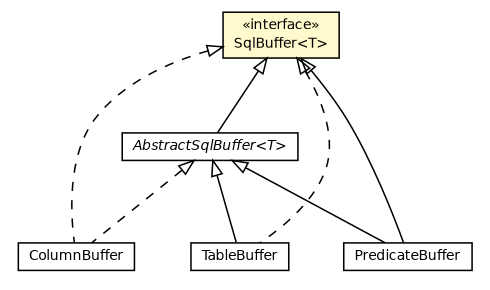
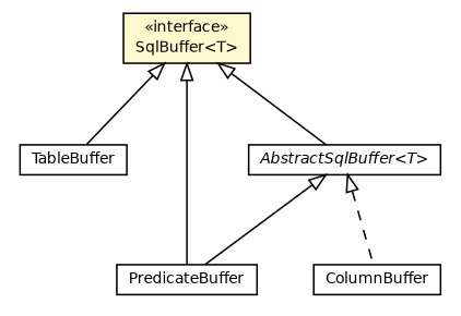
  digraph {
    fontname="DejaVu Sans"
    nodesep=0.25
    ranksep=0.5
    node [fontcolor=black fontname="DejaVu Sans" fontsize=9.0 shape=plaintext]
    edge [arrowtail=empty dir=back fontname="DejaVu Sans" fontsize=10 headport=p labelfontname=Helvetica labelfontsize=10 style=dashed tailport=p]
    n1 [label=<<table title="net.ljcomputing.sql.buffer.ColumnBuffer" border="0" cellborder="1" cellspacing="0" cellpadding="2" port="p" href="./ColumnBuffer.html"> 		<tr><td><table border="0" cellspacing="0" cellpadding="1"> <tr><td align="center" balign="center"> ColumnBuffer </td></tr> 		</table></td></tr> 		</table>>]
    n2 [label=<<table title="net.ljcomputing.sql.buffer.TableBuffer" border="0" cellborder="1" cellspacing="0" cellpadding="2" port="p" href="./TableBuffer.html"> 		<tr><td><table border="0" cellspacing="0" cellpadding="1"> <tr><td align="center" balign="center"> TableBuffer </td></tr> 		</table></td></tr> 		</table>>]
    n3 [label=<<table title="net.ljcomputing.sql.buffer.SqlBuffer" border="0" cellborder="1" cellspacing="0" cellpadding="2" port="p" bgcolor="lemonChiffon" href="./SqlBuffer.html"> 		<tr><td><table border="0" cellspacing="0" cellpadding="1"> <tr><td align="center" balign="center"> &#171;interface&#187; </td></tr> <tr><td align="center" balign="center"> SqlBuffer&lt;T&gt; </td></tr> 		</table></td></tr> 		</table>>]
    n4 [label=<<table title="net.ljcomputing.sql.buffer.PredicateBuffer" border="0" cellborder="1" cellspacing="0" cellpadding="2" port="p" href="./PredicateBuffer.html"> 		<tr><td><table border="0" cellspacing="0" cellpadding="1"> <tr><td align="center" balign="center"> PredicateBuffer </td></tr> 		</table></td></tr> 		</table>>]
    n5 [label=<<table title="net.ljcomputing.sql.buffer.AbstractSqlBuffer" border="0" cellborder="1" cellspacing="0" cellpadding="2" port="p" href="./AbstractSqlBuffer.html"> 		<tr><td><table border="0" cellspacing="0" cellpadding="1"> <tr><td align="center" balign="center"><font face="Helvetica-Oblique"> AbstractSqlBuffer&lt;T&gt; </font></td></tr> 		</table></td></tr> 		</table>>]
-   n3 -> n1
-   n3 -> n2
+   n3 -> n2 [style=solid]
    n3 -> n4 [style=solid]
    n3 -> n5 [style=solid]
    n5 -> n1
-   n5 -> n2 [style=""]
    n5 -> n4 [style=""]
  }
